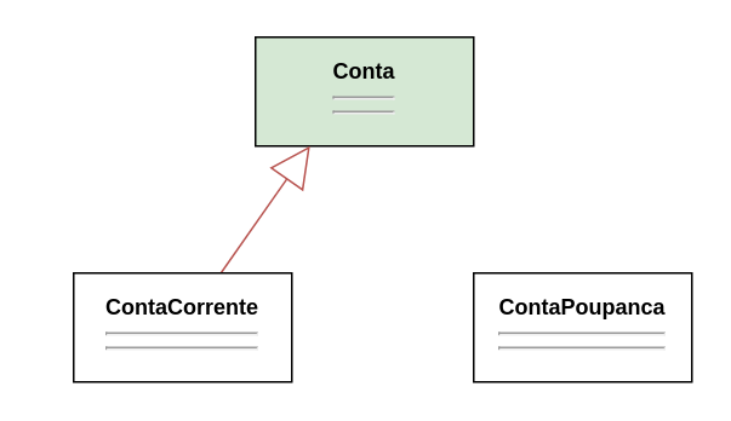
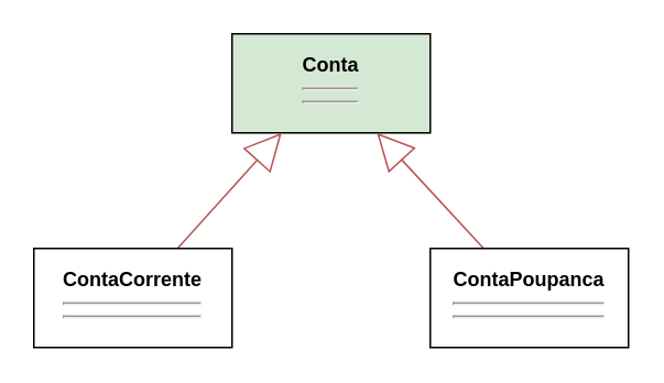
  <mxCell id="0" />
  <mxCell id="1" parent="0" />
  <mxCell id="2" value="&lt;b&gt;Conta&lt;/b&gt;&lt;hr&gt;&lt;hr&gt;" style="rounded=0;whiteSpace=wrap;html=1;fillColor=#d5e8d4;" vertex="1" parent="1"><mxGeometry x="140" y="20" width="120" height="60" as="geometry" /></mxCell>
  <mxCell id="3" style="edgeStyle=none;html=1;entryX=0.25;entryY=1;entryDx=0;entryDy=0;strokeWidth=1;endArrow=block;endFill=0;endSize=20;fillColor=#f8cecc;strokeColor=#b85450;" edge="1" parent="1" source="4" target="2"><mxGeometry relative="1" as="geometry" /></mxCell>
- <mxCell id="4" value="&lt;b&gt;ContaCorrente&lt;/b&gt;&lt;hr&gt;&lt;hr&gt;" style="rounded=0;whiteSpace=wrap;html=1;" vertex="1" parent="1"><mxGeometry x="40" y="150" width="120" height="60" as="geometry" /></mxCell>
+ <mxCell id="4" value="&lt;b&gt;ContaCorrente&lt;/b&gt;&lt;hr&gt;&lt;hr&gt;" style="rounded=0;whiteSpace=wrap;html=1;" vertex="1" parent="1"><mxGeometry x="20" y="150" width="120" height="60" as="geometry" /></mxCell>
+ <mxCell id="5" style="edgeStyle=none;html=1;strokeWidth=1;endArrow=block;endFill=0;endSize=20;fillColor=#f8cecc;strokeColor=#b85450;" edge="1" parent="1" source="6" target="2"><mxGeometry relative="1" as="geometry" /></mxCell>
  <mxCell id="6" value="&lt;b&gt;ContaPoupanca&lt;/b&gt;&lt;hr&gt;&lt;hr&gt;" style="rounded=0;whiteSpace=wrap;html=1;" vertex="1" parent="1"><mxGeometry x="260" y="150" width="120" height="60" as="geometry" /></mxCell>
